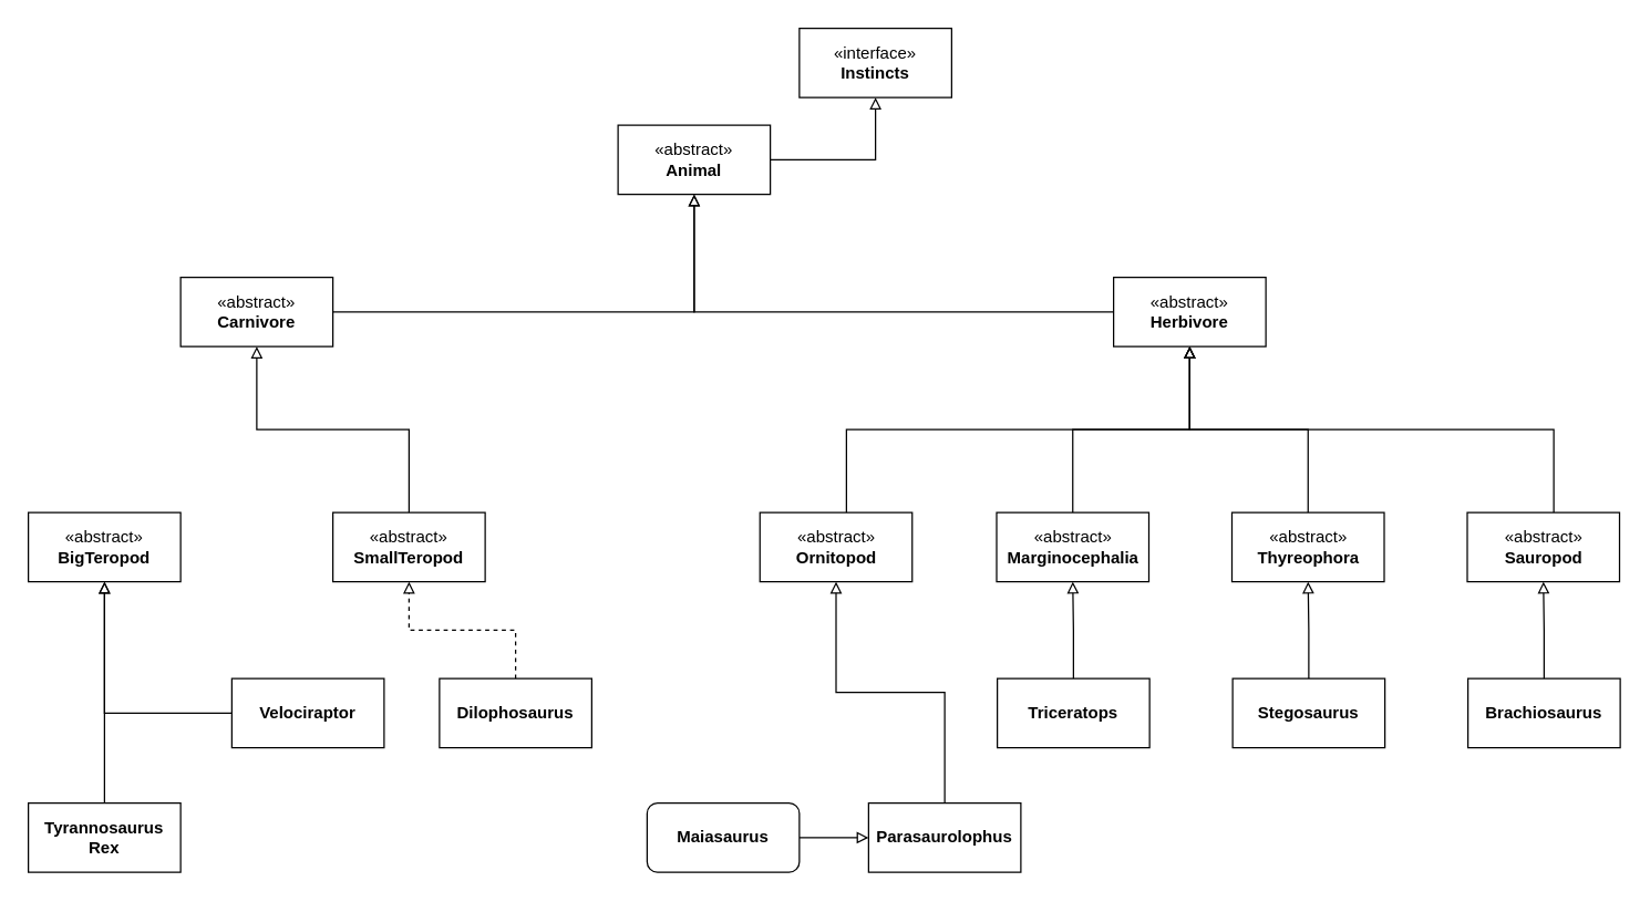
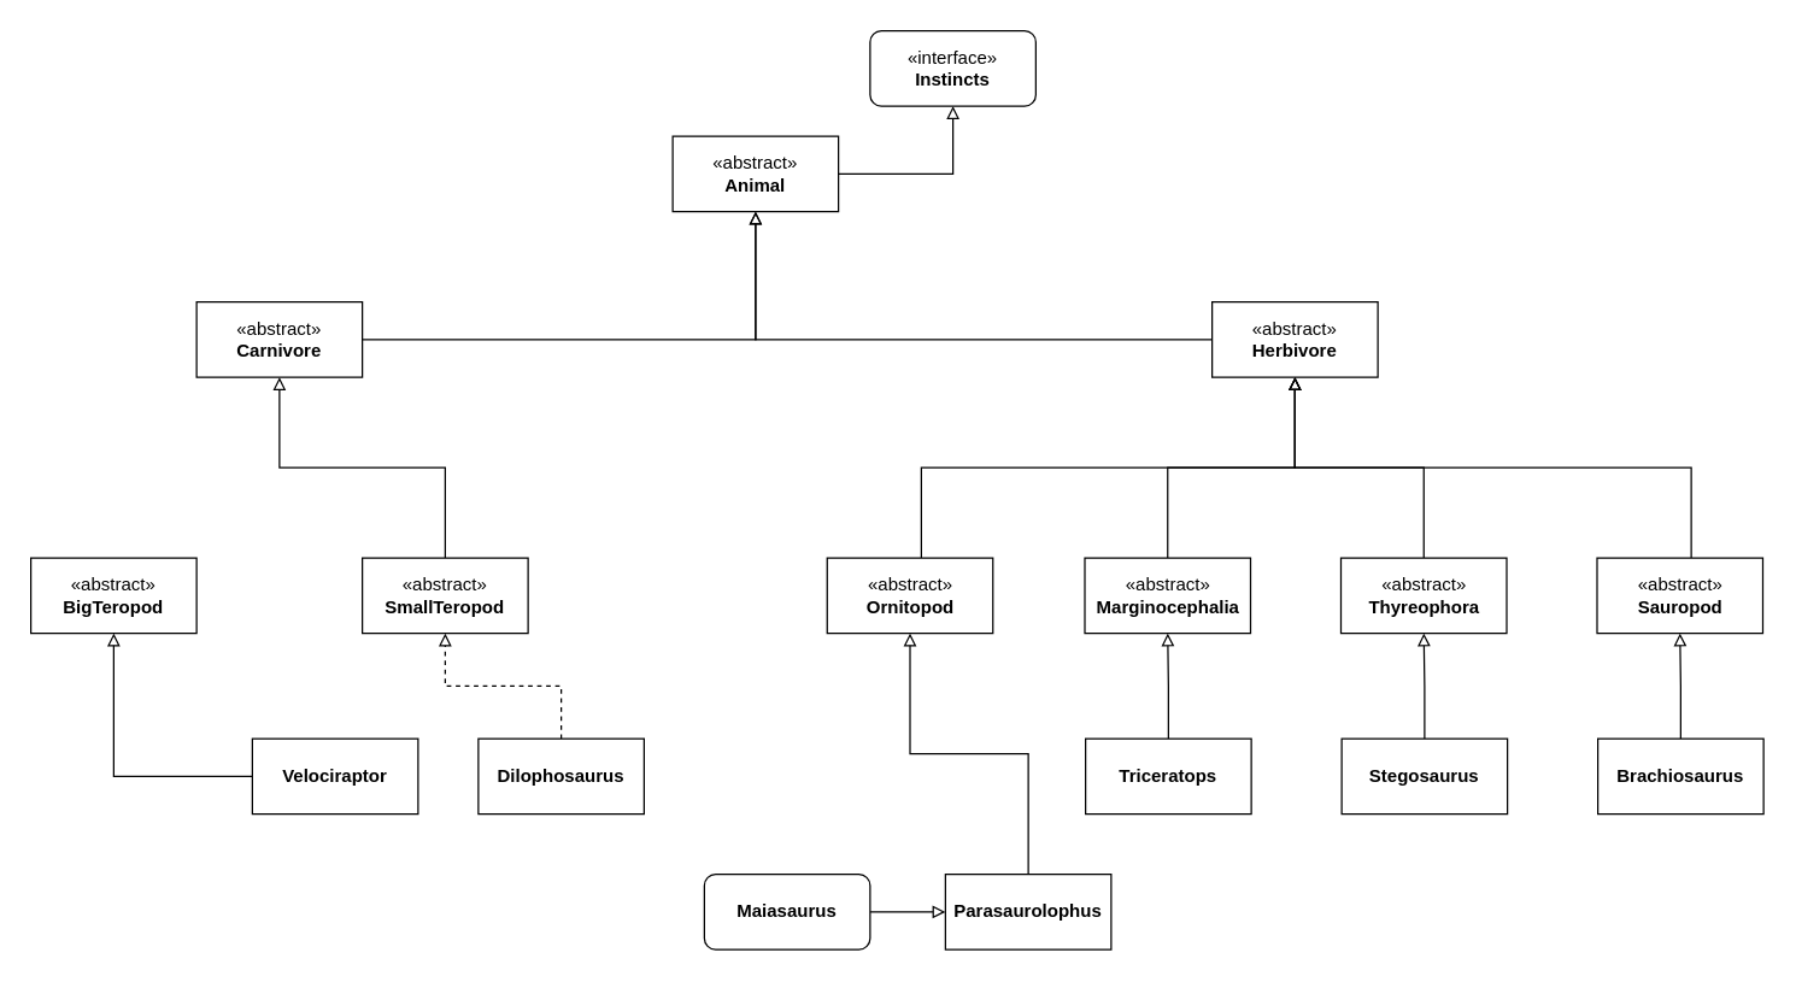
  <mxCell id="0" />
  <mxCell id="1" parent="0" />
  <mxCell id="2" style="edgeStyle=orthogonalEdgeStyle;rounded=0;orthogonalLoop=1;jettySize=auto;html=1;endArrow=block;endFill=0;" edge="1" parent="1" source="3" target="4"><mxGeometry relative="1" as="geometry" /></mxCell>
  <mxCell id="3" value="«abstract»&lt;br&gt;&lt;b&gt;Animal&lt;/b&gt;" style="html=1;whiteSpace=wrap;" vertex="1" parent="1"><mxGeometry x="446" y="90" width="110" height="50" as="geometry" /></mxCell>
- <mxCell id="4" value="«interface»&lt;br&gt;&lt;b&gt;Instincts&lt;/b&gt;" style="html=1;whiteSpace=wrap;" vertex="1" parent="1"><mxGeometry x="577" y="20" width="110" height="50" as="geometry" /></mxCell>
+ <mxCell id="4" value="«interface»&lt;br&gt;&lt;b&gt;Instincts&lt;/b&gt;" style="html=1;whiteSpace=wrap;rounded=1;" vertex="1" parent="1"><mxGeometry x="577" y="20" width="110" height="50" as="geometry" /></mxCell>
  <mxCell id="5" style="edgeStyle=orthogonalEdgeStyle;rounded=0;orthogonalLoop=1;jettySize=auto;html=1;endArrow=block;endFill=0;" edge="1" parent="1" source="6" target="3"><mxGeometry relative="1" as="geometry" /></mxCell>
  <mxCell id="6" value="«abstract»&lt;br&gt;&lt;b&gt;Carnivore&lt;/b&gt;" style="html=1;whiteSpace=wrap;" vertex="1" parent="1"><mxGeometry x="130" y="200" width="110" height="50" as="geometry" /></mxCell>
  <mxCell id="7" style="edgeStyle=orthogonalEdgeStyle;rounded=0;orthogonalLoop=1;jettySize=auto;html=1;endArrow=block;endFill=0;" edge="1" parent="1" source="8" target="3"><mxGeometry relative="1" as="geometry" /></mxCell>
  <mxCell id="8" value="«abstract»&lt;br&gt;&lt;b&gt;Herbivore&lt;/b&gt;" style="html=1;whiteSpace=wrap;" vertex="1" parent="1"><mxGeometry x="804" y="200" width="110" height="50" as="geometry" /></mxCell>
  <mxCell id="9" value="«abstract»&lt;br&gt;&lt;b&gt;BigTeropod&lt;/b&gt;" style="html=1;whiteSpace=wrap;" vertex="1" parent="1"><mxGeometry x="20" y="370" width="110" height="50" as="geometry" /></mxCell>
  <mxCell id="10" style="edgeStyle=orthogonalEdgeStyle;rounded=0;orthogonalLoop=1;jettySize=auto;html=1;endArrow=block;endFill=0;" edge="1" parent="1" source="11" target="6"><mxGeometry relative="1" as="geometry" /></mxCell>
  <mxCell id="11" value="«abstract»&lt;br&gt;&lt;b&gt;SmallTeropod&lt;/b&gt;" style="html=1;whiteSpace=wrap;" vertex="1" parent="1"><mxGeometry x="240" y="370" width="110" height="50" as="geometry" /></mxCell>
  <mxCell id="12" style="edgeStyle=orthogonalEdgeStyle;rounded=0;orthogonalLoop=1;jettySize=auto;html=1;endArrow=block;endFill=0;" edge="1" parent="1" source="13" target="8"><mxGeometry relative="1" as="geometry"><Array as="points"><mxPoint x="611" y="310" /><mxPoint x="859" y="310" /></Array></mxGeometry></mxCell>
  <mxCell id="13" value="«abstract»&lt;br&gt;&lt;b&gt;Ornitopod&lt;/b&gt;" style="html=1;whiteSpace=wrap;" vertex="1" parent="1"><mxGeometry x="548.5" y="370" width="110" height="50" as="geometry" /></mxCell>
  <mxCell id="14" style="edgeStyle=orthogonalEdgeStyle;rounded=0;orthogonalLoop=1;jettySize=auto;html=1;endArrow=block;endFill=0;" edge="1" parent="1" source="15" target="8"><mxGeometry relative="1" as="geometry" /></mxCell>
  <mxCell id="15" value="«abstract»&lt;br&gt;&lt;b&gt;Thyreophora&lt;/b&gt;" style="html=1;whiteSpace=wrap;" vertex="1" parent="1"><mxGeometry x="889.5" y="370" width="110" height="50" as="geometry" /></mxCell>
  <mxCell id="16" style="edgeStyle=orthogonalEdgeStyle;rounded=0;orthogonalLoop=1;jettySize=auto;html=1;endArrow=block;endFill=0;" edge="1" parent="1" source="17" target="8"><mxGeometry relative="1" as="geometry" /></mxCell>
  <mxCell id="17" value="«abstract»&lt;br&gt;&lt;b&gt;Marginocephalia&lt;/b&gt;" style="html=1;whiteSpace=wrap;" vertex="1" parent="1"><mxGeometry x="719.5" y="370" width="110" height="50" as="geometry" /></mxCell>
  <mxCell id="18" style="edgeStyle=orthogonalEdgeStyle;rounded=0;orthogonalLoop=1;jettySize=auto;html=1;endArrow=block;endFill=0;" edge="1" parent="1" source="19" target="8"><mxGeometry relative="1" as="geometry"><Array as="points"><mxPoint x="1122" y="310" /><mxPoint x="859" y="310" /></Array></mxGeometry></mxCell>
  <mxCell id="19" value="«abstract»&lt;br&gt;&lt;b&gt;Sauropod&lt;/b&gt;" style="html=1;whiteSpace=wrap;" vertex="1" parent="1"><mxGeometry x="1059.5" y="370" width="110" height="50" as="geometry" /></mxCell>
  <mxCell id="20" style="edgeStyle=orthogonalEdgeStyle;rounded=0;orthogonalLoop=1;jettySize=auto;html=1;endArrow=block;endFill=0;" edge="1" parent="1" source="21" target="17"><mxGeometry relative="1" as="geometry" /></mxCell>
  <mxCell id="21" value="&lt;b&gt;Triceratops&lt;/b&gt;" style="html=1;whiteSpace=wrap;" vertex="1" parent="1"><mxGeometry x="720" y="490" width="110" height="50" as="geometry" /></mxCell>
  <mxCell id="22" style="edgeStyle=orthogonalEdgeStyle;rounded=0;orthogonalLoop=1;jettySize=auto;html=1;endArrow=block;endFill=0;" edge="1" parent="1" source="23" target="15"><mxGeometry relative="1" as="geometry" /></mxCell>
  <mxCell id="23" value="&lt;b&gt;Stegosaurus&lt;/b&gt;" style="html=1;whiteSpace=wrap;" vertex="1" parent="1"><mxGeometry x="890" y="490" width="110" height="50" as="geometry" /></mxCell>
  <mxCell id="24" style="edgeStyle=orthogonalEdgeStyle;rounded=0;orthogonalLoop=1;jettySize=auto;html=1;endArrow=block;endFill=0;" edge="1" parent="1" source="25" target="19"><mxGeometry relative="1" as="geometry" /></mxCell>
  <mxCell id="25" value="&lt;b&gt;Brachiosaurus&lt;/b&gt;" style="html=1;whiteSpace=wrap;" vertex="1" parent="1"><mxGeometry x="1060" y="490" width="110" height="50" as="geometry" /></mxCell>
  <mxCell id="26" style="edgeStyle=orthogonalEdgeStyle;rounded=0;orthogonalLoop=1;jettySize=auto;html=1;endArrow=block;endFill=0;" edge="1" parent="1" source="27" target="29"><mxGeometry relative="1" as="geometry" /></mxCell>
  <mxCell id="27" value="&lt;b&gt;Maiasaurus&lt;/b&gt;" style="html=1;whiteSpace=wrap;rounded=1;" vertex="1" parent="1"><mxGeometry x="467" y="580" width="110" height="50" as="geometry" /></mxCell>
  <mxCell id="28" style="edgeStyle=orthogonalEdgeStyle;rounded=0;orthogonalLoop=1;jettySize=auto;html=1;endArrow=block;endFill=0;" edge="1" parent="1" source="29" target="13"><mxGeometry relative="1" as="geometry" /></mxCell>
  <mxCell id="29" value="&lt;b&gt;Parasaurolophus&lt;/b&gt;" style="html=1;whiteSpace=wrap;" vertex="1" parent="1"><mxGeometry x="627" y="580" width="110" height="50" as="geometry" /></mxCell>
- <mxCell id="30" style="edgeStyle=orthogonalEdgeStyle;rounded=0;orthogonalLoop=1;jettySize=auto;html=1;endArrow=block;endFill=0;" edge="1" parent="1" source="31" target="9"><mxGeometry relative="1" as="geometry" /></mxCell>
- <mxCell id="31" value="&lt;b&gt;Tyrannosaurus Rex&lt;/b&gt;" style="html=1;whiteSpace=wrap;" vertex="1" parent="1"><mxGeometry x="20" y="580" width="110" height="50" as="geometry" /></mxCell>
  <mxCell id="32" style="edgeStyle=orthogonalEdgeStyle;rounded=0;orthogonalLoop=1;jettySize=auto;html=1;endArrow=block;endFill=0;" edge="1" parent="1" source="33" target="9"><mxGeometry relative="1" as="geometry" /></mxCell>
  <mxCell id="33" value="&lt;b&gt;Velociraptor&lt;/b&gt;" style="html=1;whiteSpace=wrap;" vertex="1" parent="1"><mxGeometry x="167" y="490" width="110" height="50" as="geometry" /></mxCell>
  <mxCell id="34" style="edgeStyle=orthogonalEdgeStyle;rounded=0;orthogonalLoop=1;jettySize=auto;html=1;endArrow=block;endFill=0;dashed=1;" edge="1" parent="1" source="35" target="11"><mxGeometry relative="1" as="geometry" /></mxCell>
  <mxCell id="35" value="&lt;b&gt;Dilophosaurus&lt;/b&gt;" style="html=1;whiteSpace=wrap;" vertex="1" parent="1"><mxGeometry x="317" y="490" width="110" height="50" as="geometry" /></mxCell>
